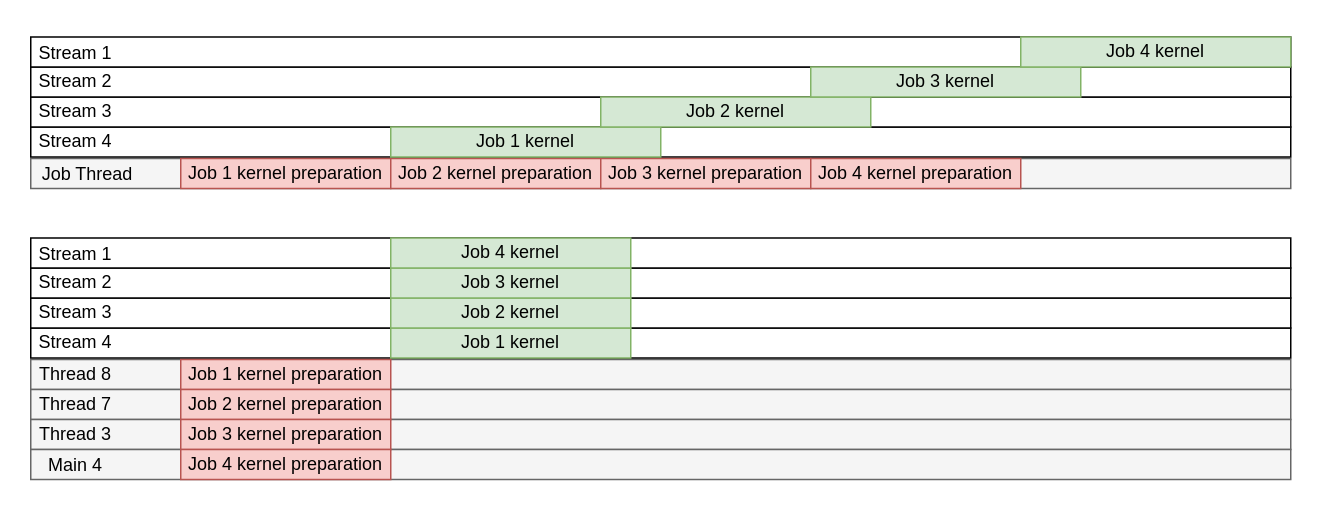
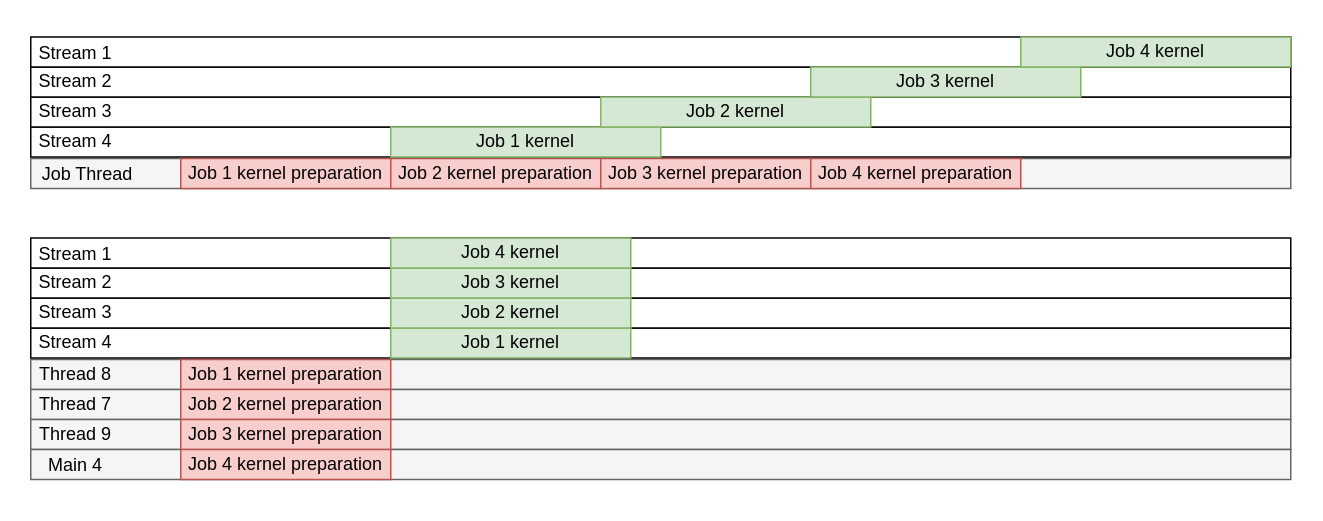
  <mxCell id="0" />
  <mxCell id="1" parent="0" />
  <mxCell id="2" value="" style="rounded=0;whiteSpace=wrap;html=1;fillColor=#f5f5f5;fontColor=#333333;strokeColor=#666666;" vertex="1" parent="1"><mxGeometry y="239" width="840" height="20" as="geometry" x="20" /></mxCell>
  <mxCell id="3" value="" style="rounded=0;whiteSpace=wrap;html=1;fillColor=#f5f5f5;fontColor=#333333;strokeColor=#666666;" vertex="1" parent="1"><mxGeometry y="259" width="840" height="20" as="geometry" x="20" /></mxCell>
  <mxCell id="4" value="" style="rounded=0;whiteSpace=wrap;html=1;fillColor=#f5f5f5;fontColor=#333333;strokeColor=#666666;" vertex="1" parent="1"><mxGeometry y="279" width="840" height="20" as="geometry" x="20" /></mxCell>
  <mxCell id="5" value="" style="rounded=0;whiteSpace=wrap;html=1;fillColor=#f5f5f5;fontColor=#333333;strokeColor=#666666;" vertex="1" parent="1"><mxGeometry y="299" width="840" height="20" as="geometry" x="20" /></mxCell>
  <mxCell id="6" value="" style="rounded=0;whiteSpace=wrap;html=1;fillColor=#f5f5f5;fontColor=#333333;strokeColor=#666666;" vertex="1" parent="1"><mxGeometry y="105" width="840" height="20" as="geometry" x="20" /></mxCell>
  <mxCell id="7" value="" style="rounded=0;whiteSpace=wrap;html=1;" vertex="1" parent="1"><mxGeometry y="84" width="840" height="20" as="geometry" x="20" /></mxCell>
  <mxCell id="8" value="" style="rounded=0;whiteSpace=wrap;html=1;" vertex="1" parent="1"><mxGeometry y="64" width="840" height="20" as="geometry" x="20" /></mxCell>
  <mxCell id="9" value="" style="rounded=0;whiteSpace=wrap;html=1;" vertex="1" parent="1"><mxGeometry y="44" width="840" height="20" as="geometry" x="20" /></mxCell>
  <mxCell id="10" value="" style="rounded=0;whiteSpace=wrap;html=1;" vertex="1" parent="1"><mxGeometry y="24" width="840" height="20" as="geometry" x="20" /></mxCell>
  <mxCell id="11" value="Job 1 kernel preparation" style="rounded=0;whiteSpace=wrap;html=1;fillColor=#f8cecc;strokeColor=#b85450;" vertex="1" parent="1"><mxGeometry x="120" y="105" width="140" height="20" as="geometry" /></mxCell>
  <mxCell id="12" value="Job 2 kernel preparation" style="rounded=0;whiteSpace=wrap;html=1;fillColor=#f8cecc;strokeColor=#b85450;" vertex="1" parent="1"><mxGeometry x="260" y="105" width="140" height="20" as="geometry" /></mxCell>
  <mxCell id="13" value="Job 3 kernel preparation" style="rounded=0;whiteSpace=wrap;html=1;fillColor=#f8cecc;strokeColor=#b85450;" vertex="1" parent="1"><mxGeometry x="400" y="105" width="140" height="20" as="geometry" /></mxCell>
  <mxCell id="14" value="Job 4 kernel preparation" style="rounded=0;whiteSpace=wrap;html=1;fillColor=#f8cecc;strokeColor=#b85450;" vertex="1" parent="1"><mxGeometry x="540" y="105" width="140" height="20" as="geometry" /></mxCell>
  <mxCell id="15" value="Job 1 kernel" style="rounded=0;whiteSpace=wrap;html=1;fillColor=#d5e8d4;strokeColor=#82b366;" vertex="1" parent="1"><mxGeometry x="260" y="84" width="180" height="20" as="geometry" /></mxCell>
  <mxCell id="16" value="Job 2 kernel" style="rounded=0;whiteSpace=wrap;html=1;fillColor=#d5e8d4;strokeColor=#82b366;" vertex="1" parent="1"><mxGeometry x="400" y="64" width="180" height="20" as="geometry" /></mxCell>
  <mxCell id="17" value="Job 3 kernel" style="rounded=0;whiteSpace=wrap;html=1;fillColor=#d5e8d4;strokeColor=#82b366;" vertex="1" parent="1"><mxGeometry x="540" y="44" width="180" height="20" as="geometry" /></mxCell>
  <mxCell id="18" value="Job 4 kernel" style="rounded=0;whiteSpace=wrap;html=1;fillColor=#d5e8d4;strokeColor=#82b366;" vertex="1" parent="1"><mxGeometry x="680" y="24" width="180" height="20" as="geometry" /></mxCell>
  <mxCell id="19" value="Stream 1" style="text;html=1;strokeColor=none;fillColor=none;align=center;verticalAlign=middle;whiteSpace=wrap;rounded=0;" vertex="1" parent="1"><mxGeometry y="20" width="60" height="30" as="geometry" x="20" /></mxCell>
  <mxCell id="20" value="Stream 2" style="text;html=1;strokeColor=none;fillColor=none;align=center;verticalAlign=middle;whiteSpace=wrap;rounded=0;" vertex="1" parent="1"><mxGeometry y="39" width="60" height="30" as="geometry" x="20" /></mxCell>
  <mxCell id="21" value="Stream 3" style="text;html=1;strokeColor=none;fillColor=none;align=center;verticalAlign=middle;whiteSpace=wrap;rounded=0;" vertex="1" parent="1"><mxGeometry y="59" width="60" height="30" as="geometry" x="20" /></mxCell>
  <mxCell id="22" value="Stream 4" style="text;html=1;strokeColor=none;fillColor=none;align=center;verticalAlign=middle;whiteSpace=wrap;rounded=0;" vertex="1" parent="1"><mxGeometry y="79" width="60" height="30" as="geometry" x="20" /></mxCell>
  <mxCell id="23" value="Job Thread" style="text;html=1;strokeColor=none;fillColor=none;align=center;verticalAlign=middle;whiteSpace=wrap;rounded=0;" vertex="1" parent="1"><mxGeometry x="23" y="101" width="70" height="30" as="geometry" /></mxCell>
  <mxCell id="24" value="" style="rounded=0;whiteSpace=wrap;html=1;" vertex="1" parent="1"><mxGeometry y="218" width="840" height="20" as="geometry" x="20" /></mxCell>
  <mxCell id="25" value="" style="rounded=0;whiteSpace=wrap;html=1;" vertex="1" parent="1"><mxGeometry y="198" width="840" height="20" as="geometry" x="20" /></mxCell>
  <mxCell id="26" value="" style="rounded=0;whiteSpace=wrap;html=1;" vertex="1" parent="1"><mxGeometry y="178" width="840" height="20" as="geometry" x="20" /></mxCell>
  <mxCell id="27" value="" style="rounded=0;whiteSpace=wrap;html=1;" vertex="1" parent="1"><mxGeometry y="158" width="840" height="20" as="geometry" x="20" /></mxCell>
  <mxCell id="28" value="Job 1 kernel preparation" style="rounded=0;whiteSpace=wrap;html=1;fillColor=#f8cecc;strokeColor=#b85450;" vertex="1" parent="1"><mxGeometry x="120" y="239" width="140" height="20" as="geometry" /></mxCell>
  <mxCell id="29" value="Job 2 kernel preparation" style="rounded=0;whiteSpace=wrap;html=1;fillColor=#f8cecc;strokeColor=#b85450;" vertex="1" parent="1"><mxGeometry x="120" y="259" width="140" height="20" as="geometry" /></mxCell>
  <mxCell id="30" value="Job 3 kernel preparation" style="rounded=0;whiteSpace=wrap;html=1;fillColor=#f8cecc;strokeColor=#b85450;" vertex="1" parent="1"><mxGeometry x="120" y="279" width="140" height="20" as="geometry" /></mxCell>
  <mxCell id="31" value="Job 4 kernel preparation" style="rounded=0;whiteSpace=wrap;html=1;fillColor=#f8cecc;strokeColor=#b85450;" vertex="1" parent="1"><mxGeometry x="120" y="299" width="140" height="20" as="geometry" /></mxCell>
  <mxCell id="32" value="Job 1 kernel" style="rounded=0;whiteSpace=wrap;html=1;fillColor=#d5e8d4;strokeColor=#82b366;" vertex="1" parent="1"><mxGeometry x="260" y="218" width="160" height="20" as="geometry" /></mxCell>
  <mxCell id="33" value="Job 2 kernel" style="rounded=0;whiteSpace=wrap;html=1;fillColor=#d5e8d4;strokeColor=#82b366;" vertex="1" parent="1"><mxGeometry x="260" y="198" width="160" height="20" as="geometry" /></mxCell>
  <mxCell id="34" value="Job 3 kernel" style="rounded=0;whiteSpace=wrap;html=1;fillColor=#d5e8d4;strokeColor=#82b366;" vertex="1" parent="1"><mxGeometry x="260" y="178" width="160" height="20" as="geometry" /></mxCell>
  <mxCell id="35" value="Job 4 kernel" style="rounded=0;whiteSpace=wrap;html=1;fillColor=#d5e8d4;strokeColor=#82b366;" vertex="1" parent="1"><mxGeometry x="260" y="158" width="160" height="20" as="geometry" /></mxCell>
  <mxCell id="36" value="Stream 1" style="text;html=1;strokeColor=none;fillColor=none;align=center;verticalAlign=middle;whiteSpace=wrap;rounded=0;" vertex="1" parent="1"><mxGeometry y="154" width="60" height="30" as="geometry" x="20" /></mxCell>
  <mxCell id="37" value="Stream 2" style="text;html=1;strokeColor=none;fillColor=none;align=center;verticalAlign=middle;whiteSpace=wrap;rounded=0;" vertex="1" parent="1"><mxGeometry y="173" width="60" height="30" as="geometry" x="20" /></mxCell>
  <mxCell id="38" value="Stream 3" style="text;html=1;strokeColor=none;fillColor=none;align=center;verticalAlign=middle;whiteSpace=wrap;rounded=0;" vertex="1" parent="1"><mxGeometry y="193" width="60" height="30" as="geometry" x="20" /></mxCell>
  <mxCell id="39" value="Stream 4" style="text;html=1;strokeColor=none;fillColor=none;align=center;verticalAlign=middle;whiteSpace=wrap;rounded=0;" vertex="1" parent="1"><mxGeometry y="213" width="60" height="30" as="geometry" x="20" /></mxCell>
  <mxCell id="40" value="Thread 8" style="text;html=1;strokeColor=none;fillColor=none;align=center;verticalAlign=middle;whiteSpace=wrap;rounded=0;" vertex="1" parent="1"><mxGeometry y="234" width="60" height="30" as="geometry" x="20" /></mxCell>
  <mxCell id="41" value="Thread 7" style="text;html=1;strokeColor=none;fillColor=none;align=center;verticalAlign=middle;whiteSpace=wrap;rounded=0;" vertex="1" parent="1"><mxGeometry y="254" width="60" height="30" as="geometry" x="20" /></mxCell>
- <mxCell id="42" value="Thread 3" style="text;html=1;strokeColor=none;fillColor=none;align=center;verticalAlign=middle;whiteSpace=wrap;rounded=0;" vertex="1" parent="1"><mxGeometry y="274" width="60" height="30" as="geometry" x="20" /></mxCell>
+ <mxCell id="42" value="Thread 9" style="text;html=1;strokeColor=none;fillColor=none;align=center;verticalAlign=middle;whiteSpace=wrap;rounded=0;" vertex="1" parent="1"><mxGeometry y="274" width="60" height="30" as="geometry" x="20" /></mxCell>
  <mxCell id="43" value="Main 4" style="text;html=1;strokeColor=none;fillColor=none;align=center;verticalAlign=middle;whiteSpace=wrap;rounded=0;" vertex="1" parent="1"><mxGeometry y="295" width="60" height="30" as="geometry" x="20" /></mxCell>
